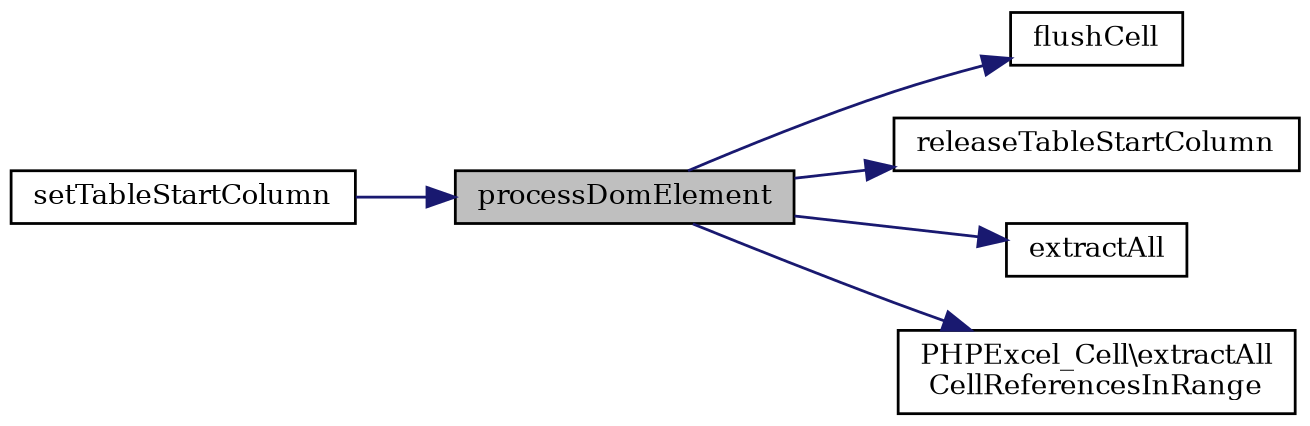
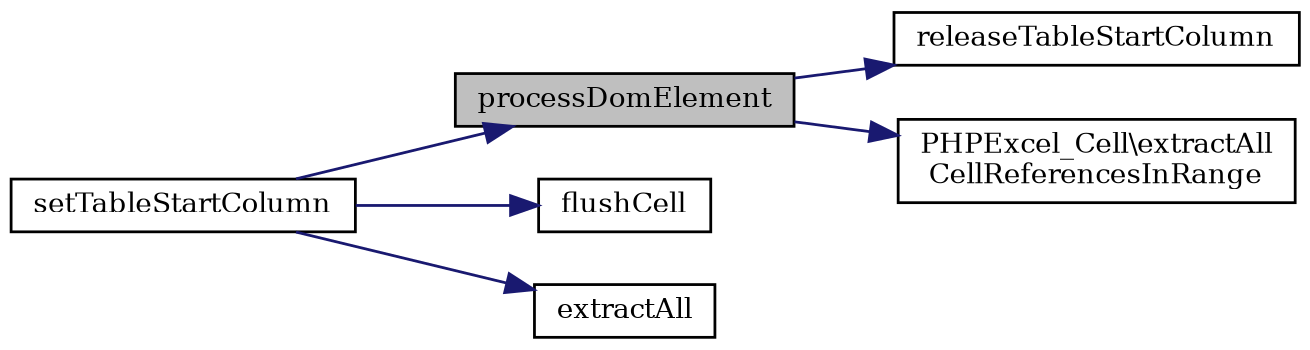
  digraph {
    fontname="DejaVu Serif"
    rankdir=LR
    node [color=black fillcolor=white fontname="DejaVu Serif" fontsize=10 shape=record style=filled]
    edge [color=midnightblue fontname="DejaVu Serif" fontsize=10 labelfontname=Helvetica labelfontsize=10 style=solid]
    n1 [fillcolor=grey75 fontcolor=black height=0.2 label=processDomElement width=0.4]
    n2 [height=0.2 label=flushCell width=0.4]
    n3 [height=0.2 label=releaseTableStartColumn width=0.4]
    n4 [height=0.2 label=extractAll width=0.4]
    n5 [height=0.2 label="PHPExcel_Cell\\extractAll\lCellReferencesInRange" width=0.4]
    n6 [height=0.2 label=setTableStartColumn width=0.4]
-   n1 -> n2
+   n6 -> n2
    n1 -> n3
-   n1 -> n4
+   n6 -> n4
    n1 -> n5
    n6 -> n1
  }
